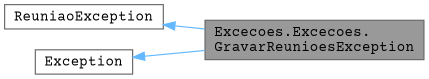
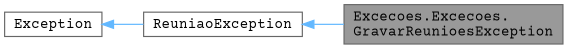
  digraph {
    fontname="Courier Prime"
    rankdir=LR
    node [color=gray40 fillcolor=white fontname="Courier Prime" fontsize=12 shape=box style=filled]
    edge [color=steelblue1 dir=back fontname="Courier Prime" fontsize=12 labelfontname=Helvetica labelfontsize=10 style=solid]
    n1 [fillcolor=grey60 fontcolor=black height=0.2 label="Excecoes.Excecoes.\lGravarReunioesException" width=0.4]
    n2 [height=0.2 label=ReuniaoException width=0.4]
    n3 [height=0.2 label=Exception width=0.4]
    n2 -> n1
-   n3 -> n1
+   n3 -> n2
  }
